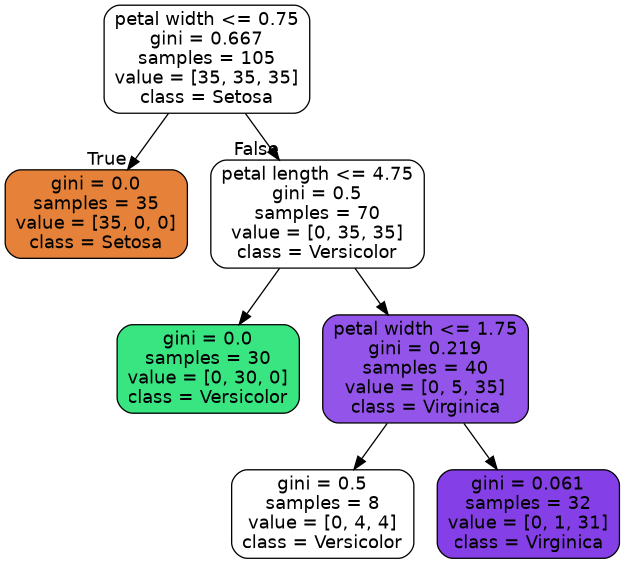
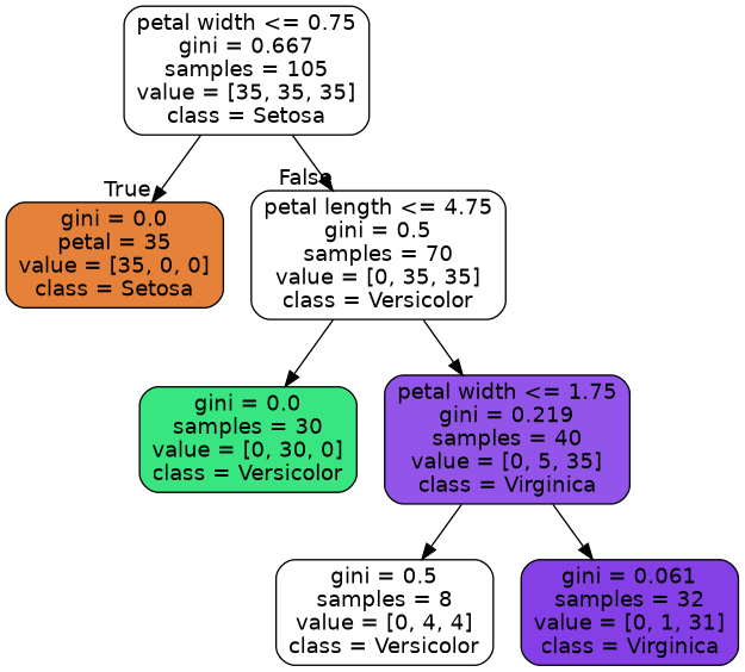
  digraph {
    fontname="DejaVu Sans"
    node [color=black fillcolor="#ffffff" fontname="DejaVu Sans" shape=box style="filled, rounded"]
    edge [fontname="DejaVu Sans"]
    n1 [label="petal width <= 0.75\ngini = 0.667\nsamples = 105\nvalue = [35, 35, 35]\nclass = Setosa"]
-   n2 [fillcolor="#e58139" label="gini = 0.0\nsamples = 35\nvalue = [35, 0, 0]\nclass = Setosa"]
+   n2 [fillcolor="#e58139" label="gini = 0.0\npetal = 35\nvalue = [35, 0, 0]\nclass = Setosa"]
    n3 [label="petal length <= 4.75\ngini = 0.5\nsamples = 70\nvalue = [0, 35, 35]\nclass = Versicolor"]
    n4 [fillcolor="#39e581" label="gini = 0.0\nsamples = 30\nvalue = [0, 30, 0]\nclass = Versicolor"]
    n5 [fillcolor="#9355e9" label="petal width <= 1.75\ngini = 0.219\nsamples = 40\nvalue = [0, 5, 35]\nclass = Virginica"]
    n6 [label="gini = 0.5\nsamples = 8\nvalue = [0, 4, 4]\nclass = Versicolor"]
    n7 [fillcolor="#853fe6" label="gini = 0.061\nsamples = 32\nvalue = [0, 1, 31]\nclass = Virginica"]
    n1 -> n2 [headlabel=True labelangle=45 labeldistance=2.5]
    n1 -> n3 [headlabel=False labelangle=-45 labeldistance=2.5]
    n3 -> n4
    n3 -> n5
    n5 -> n6
    n5 -> n7
  }
